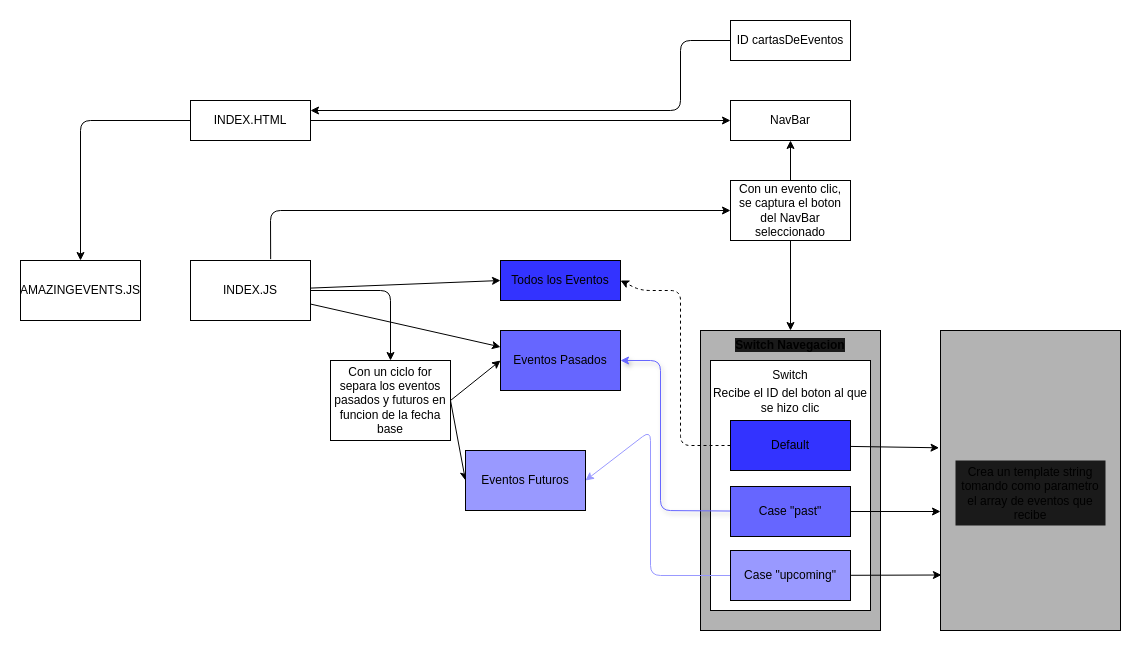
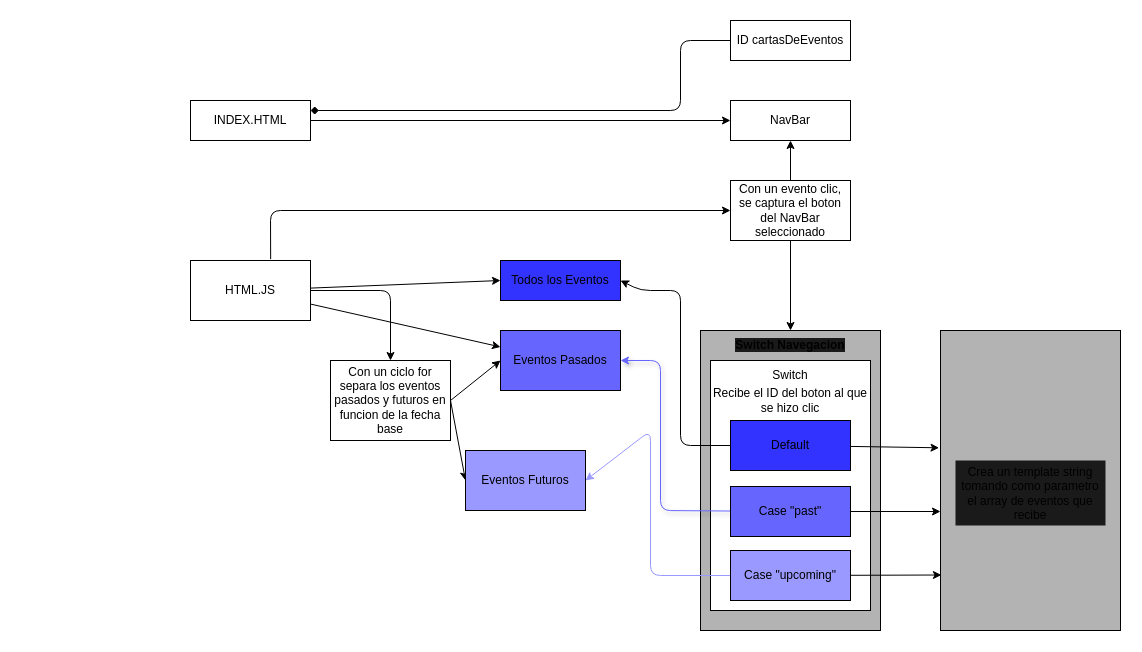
  <mxCell id="0" />
  <mxCell id="1" parent="0" />
- <mxCell id="2" style="edgeStyle=none;html=1;entryX=0.5;entryY=0;entryDx=0;entryDy=0;" edge="1" parent="1" source="4" target="5"><mxGeometry relative="1" as="geometry"><Array as="points"><mxPoint x="80" y="120" /></Array></mxGeometry></mxCell>
  <mxCell id="3" style="edgeStyle=none;html=1;entryX=0;entryY=0.5;entryDx=0;entryDy=0;" edge="1" parent="1" source="4" target="17"><mxGeometry relative="1" as="geometry" /></mxCell>
  <mxCell id="4" value="INDEX.HTML" style="rounded=0;whiteSpace=wrap;html=1;" vertex="1" parent="1"><mxGeometry x="190" y="100" width="120" height="40" as="geometry" /></mxCell>
- <mxCell id="5" value="AMAZINGEVENTS.JS" style="rounded=0;whiteSpace=wrap;html=1;" vertex="1" parent="1"><mxGeometry x="20" y="260" width="120" height="60" as="geometry" /></mxCell>
  <mxCell id="6" style="edgeStyle=none;html=1;" edge="1" parent="1" source="10" target="15"><mxGeometry relative="1" as="geometry" /></mxCell>
  <mxCell id="7" style="edgeStyle=none;html=1;entryX=0.5;entryY=0;entryDx=0;entryDy=0;" edge="1" parent="1" source="10" target="13"><mxGeometry relative="1" as="geometry"><Array as="points"><mxPoint x="390" y="290" /></Array></mxGeometry></mxCell>
  <mxCell id="8" style="edgeStyle=none;html=1;entryX=0;entryY=0.5;entryDx=0;entryDy=0;" edge="1" parent="1" source="10" target="14"><mxGeometry relative="1" as="geometry" /></mxCell>
  <mxCell id="9" style="edgeStyle=none;html=1;entryX=0;entryY=0.5;entryDx=0;entryDy=0;exitX=0.668;exitY=-0.022;exitDx=0;exitDy=0;exitPerimeter=0;" edge="1" parent="1" source="10" target="20"><mxGeometry relative="1" as="geometry"><mxPoint x="270" y="250" as="sourcePoint" /><Array as="points"><mxPoint x="270" y="210" /></Array></mxGeometry></mxCell>
- <mxCell id="10" value="INDEX.JS" style="rounded=0;whiteSpace=wrap;html=1;" vertex="1" parent="1"><mxGeometry x="190" y="260" width="120" height="60" as="geometry" /></mxCell>
+ <mxCell id="10" value="HTML.JS" style="rounded=0;whiteSpace=wrap;html=1;" vertex="1" parent="1"><mxGeometry x="190" y="260" width="120" height="60" as="geometry" /></mxCell>
  <mxCell id="11" style="edgeStyle=none;html=1;exitX=1;exitY=0.5;exitDx=0;exitDy=0;entryX=0;entryY=0.5;entryDx=0;entryDy=0;" edge="1" parent="1" source="13" target="15"><mxGeometry relative="1" as="geometry" /></mxCell>
  <mxCell id="12" style="edgeStyle=none;html=1;exitX=1;exitY=0.5;exitDx=0;exitDy=0;entryX=0;entryY=0.5;entryDx=0;entryDy=0;" edge="1" parent="1" source="13" target="16"><mxGeometry relative="1" as="geometry" /></mxCell>
  <mxCell id="13" value="Con un ciclo for separa los eventos pasados y futuros en funcion de la fecha base" style="rounded=0;whiteSpace=wrap;html=1;" vertex="1" parent="1"><mxGeometry x="330" y="360" width="120" height="80" as="geometry" /></mxCell>
  <mxCell id="14" value="Todos los Eventos" style="rounded=0;whiteSpace=wrap;html=1;fillColor=#3333FF;" vertex="1" parent="1"><mxGeometry x="500" y="260" width="120" height="40" as="geometry" /></mxCell>
  <mxCell id="15" value="Eventos Pasados" style="rounded=0;whiteSpace=wrap;html=1;fillColor=#6666FF;" vertex="1" parent="1"><mxGeometry x="500" y="330" width="120" height="60" as="geometry" /></mxCell>
  <mxCell id="16" value="Eventos Futuros" style="rounded=0;whiteSpace=wrap;html=1;fillColor=#9999FF;" vertex="1" parent="1"><mxGeometry x="465" y="450" width="120" height="60" as="geometry" /></mxCell>
  <mxCell id="17" value="NavBar" style="rounded=0;whiteSpace=wrap;html=1;" vertex="1" parent="1"><mxGeometry x="730" y="100" width="120" height="40" as="geometry" /></mxCell>
  <mxCell id="18" style="edgeStyle=none;html=1;entryX=0.5;entryY=1;entryDx=0;entryDy=0;" edge="1" parent="1" source="20" target="17"><mxGeometry relative="1" as="geometry" /></mxCell>
  <mxCell id="19" style="edgeStyle=none;html=1;entryX=0.5;entryY=0;entryDx=0;entryDy=0;" edge="1" parent="1" source="20" target="22"><mxGeometry relative="1" as="geometry" /></mxCell>
  <mxCell id="20" value="Con un evento clic, se captura el boton del NavBar seleccionado" style="rounded=0;whiteSpace=wrap;html=1;" vertex="1" parent="1"><mxGeometry x="730" y="180" width="120" height="60" as="geometry" /></mxCell>
  <mxCell id="21" value="" style="rounded=0;whiteSpace=wrap;html=1;fillColor=#B3B3B3;" vertex="1" parent="1"><mxGeometry x="700" y="330" width="180" height="300" as="geometry" /></mxCell>
  <mxCell id="22" value="&lt;b style=&quot;background-color: rgb(26, 26, 26);&quot;&gt;Switch Navegacion&lt;/b&gt;" style="text;html=1;strokeColor=none;fillColor=none;align=center;verticalAlign=middle;whiteSpace=wrap;rounded=0;" vertex="1" parent="1"><mxGeometry x="700" y="330" width="180" height="30" as="geometry" /></mxCell>
  <mxCell id="23" value="" style="rounded=0;whiteSpace=wrap;html=1;" vertex="1" parent="1"><mxGeometry x="710" y="360" width="160" height="250" as="geometry" /></mxCell>
  <mxCell id="24" value="Switch" style="text;html=1;strokeColor=none;fillColor=none;align=center;verticalAlign=middle;whiteSpace=wrap;rounded=0;" vertex="1" parent="1"><mxGeometry x="710" y="360" width="160" height="30" as="geometry" /></mxCell>
  <mxCell id="25" value="Recibe el ID del boton al que se hizo clic" style="text;html=1;strokeColor=none;fillColor=none;align=center;verticalAlign=middle;whiteSpace=wrap;rounded=0;" vertex="1" parent="1"><mxGeometry x="710" y="385" width="160" height="30" as="geometry" /></mxCell>
  <mxCell id="26" style="edgeStyle=none;html=1;entryX=1;entryY=0.5;entryDx=0;entryDy=0;strokeColor=#9999FF;" edge="1" parent="1" source="28" target="16"><mxGeometry relative="1" as="geometry"><Array as="points"><mxPoint x="650" y="575" /><mxPoint x="650" y="430" /></Array></mxGeometry></mxCell>
  <mxCell id="27" style="edgeStyle=none;html=1;entryX=0.005;entryY=0.815;entryDx=0;entryDy=0;entryPerimeter=0;" edge="1" parent="1" source="28" target="35"><mxGeometry relative="1" as="geometry" /></mxCell>
  <mxCell id="28" value="Case &quot;upcoming&quot;" style="rounded=0;whiteSpace=wrap;html=1;fillColor=#9999FF;" vertex="1" parent="1"><mxGeometry x="730" y="550" width="120" height="50" as="geometry" /></mxCell>
  <mxCell id="29" style="edgeStyle=none;html=1;" edge="1" parent="1" source="31"><mxGeometry relative="1" as="geometry"><mxPoint x="940" y="511" as="targetPoint" /></mxGeometry></mxCell>
  <mxCell id="30" style="edgeStyle=none;html=1;entryX=1;entryY=0.5;entryDx=0;entryDy=0;shadow=1;strokeColor=#6666FF;fillColor=#6666FF;" edge="1" parent="1" source="31" target="15"><mxGeometry relative="1" as="geometry"><Array as="points"><mxPoint x="660" y="510" /><mxPoint x="660" y="360" /></Array></mxGeometry></mxCell>
  <mxCell id="31" value="Case &quot;past&quot;" style="rounded=0;whiteSpace=wrap;html=1;fillColor=#6666FF;" vertex="1" parent="1"><mxGeometry x="730" y="486" width="120" height="50" as="geometry" /></mxCell>
- <mxCell id="32" style="edgeStyle=none;html=1;entryX=1;entryY=0.5;entryDx=0;entryDy=0;exitX=0;exitY=0.5;exitDx=0;exitDy=0;fillColor=#3333FF;dashed=1;" edge="1" parent="1" source="34" target="14"><mxGeometry relative="1" as="geometry"><Array as="points"><mxPoint x="680" y="445" /><mxPoint x="680" y="290" /><mxPoint x="640" y="290" /></Array></mxGeometry></mxCell>
+ <mxCell id="32" style="edgeStyle=none;html=1;entryX=1;entryY=0.5;entryDx=0;entryDy=0;exitX=0;exitY=0.5;exitDx=0;exitDy=0;fillColor=#3333FF;" edge="1" parent="1" source="34" target="14"><mxGeometry relative="1" as="geometry"><Array as="points"><mxPoint x="680" y="445" /><mxPoint x="680" y="290" /><mxPoint x="640" y="290" /></Array></mxGeometry></mxCell>
  <mxCell id="33" style="edgeStyle=none;html=1;entryX=-0.008;entryY=0.391;entryDx=0;entryDy=0;entryPerimeter=0;" edge="1" parent="1" source="34" target="35"><mxGeometry relative="1" as="geometry" /></mxCell>
  <mxCell id="34" value="Default" style="rounded=0;whiteSpace=wrap;html=1;fillColor=#3333FF;" vertex="1" parent="1"><mxGeometry x="730" y="420" width="120" height="50" as="geometry" /></mxCell>
  <mxCell id="35" value="" style="rounded=0;whiteSpace=wrap;html=1;fillColor=#B3B3B3;" vertex="1" parent="1"><mxGeometry x="940" y="330" width="180" height="300" as="geometry" /></mxCell>
  <mxCell id="36" value="Crea un template string tomando como parametro el array de eventos que recibe" style="text;html=1;strokeColor=none;fillColor=#1A1A1A;align=center;verticalAlign=middle;whiteSpace=wrap;rounded=0;" vertex="1" parent="1"><mxGeometry x="955" y="460" width="150" height="65" as="geometry" /></mxCell>
- <mxCell id="37" style="edgeStyle=none;html=1;entryX=1;entryY=0.25;entryDx=0;entryDy=0;" edge="1" parent="1" source="38" target="4"><mxGeometry relative="1" as="geometry"><Array as="points"><mxPoint x="680" y="40" /><mxPoint x="680" y="110" /></Array></mxGeometry></mxCell>
+ <mxCell id="37" style="edgeStyle=none;html=1;entryX=1;entryY=0.25;entryDx=0;entryDy=0;endArrow=diamond;" edge="1" parent="1" source="38" target="4"><mxGeometry relative="1" as="geometry"><Array as="points"><mxPoint x="680" y="40" /><mxPoint x="680" y="110" /></Array></mxGeometry></mxCell>
  <mxCell id="38" value="ID cartasDeEventos" style="rounded=0;whiteSpace=wrap;html=1;" vertex="1" parent="1"><mxGeometry x="730" y="20" width="120" height="40" as="geometry" /></mxCell>
